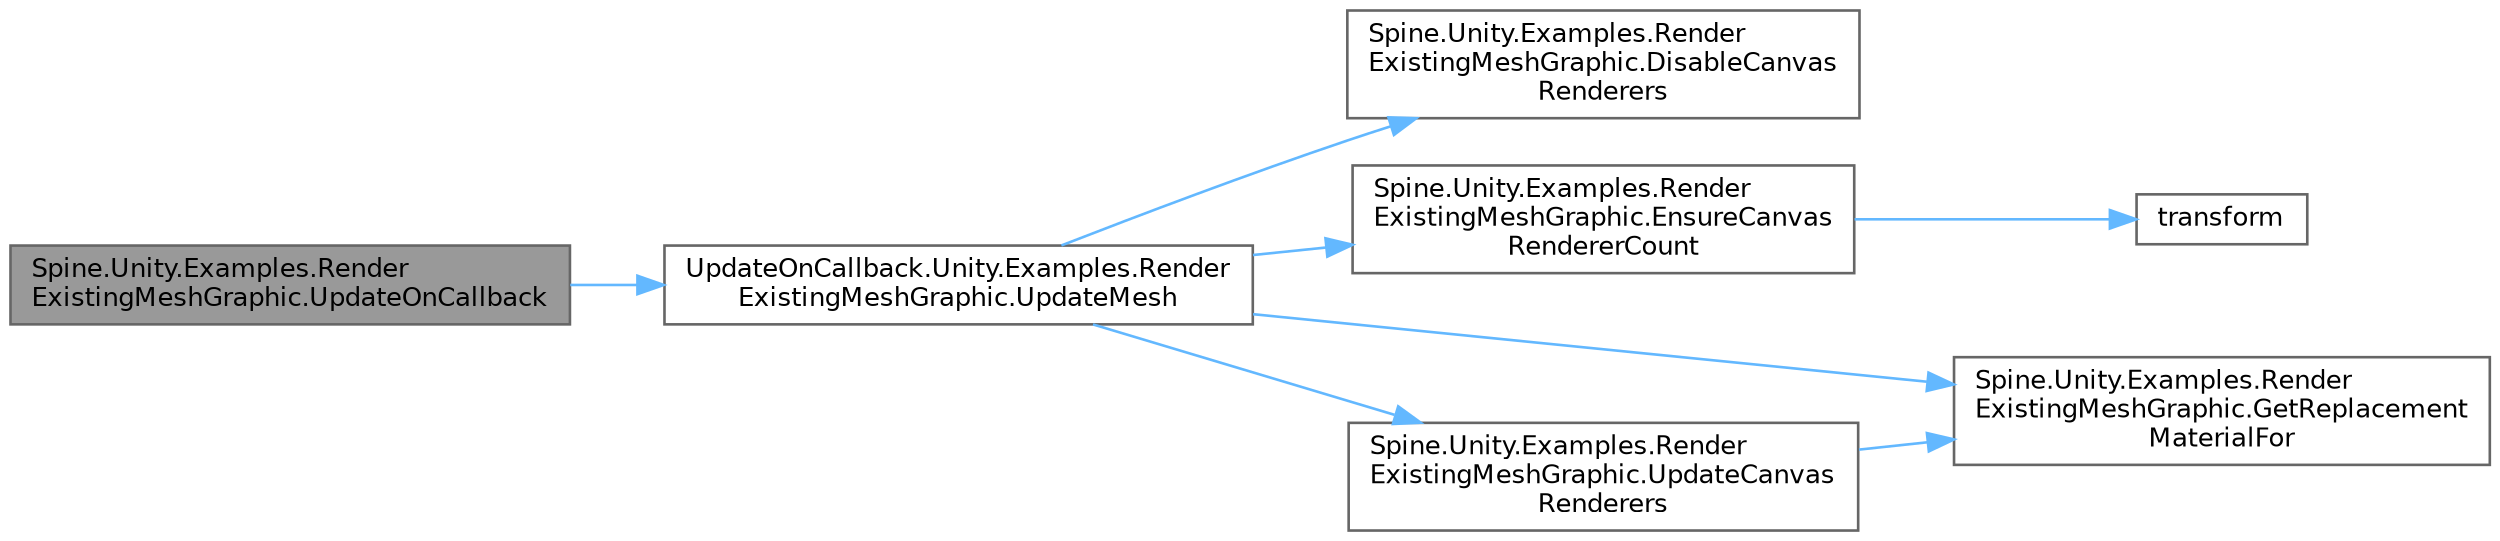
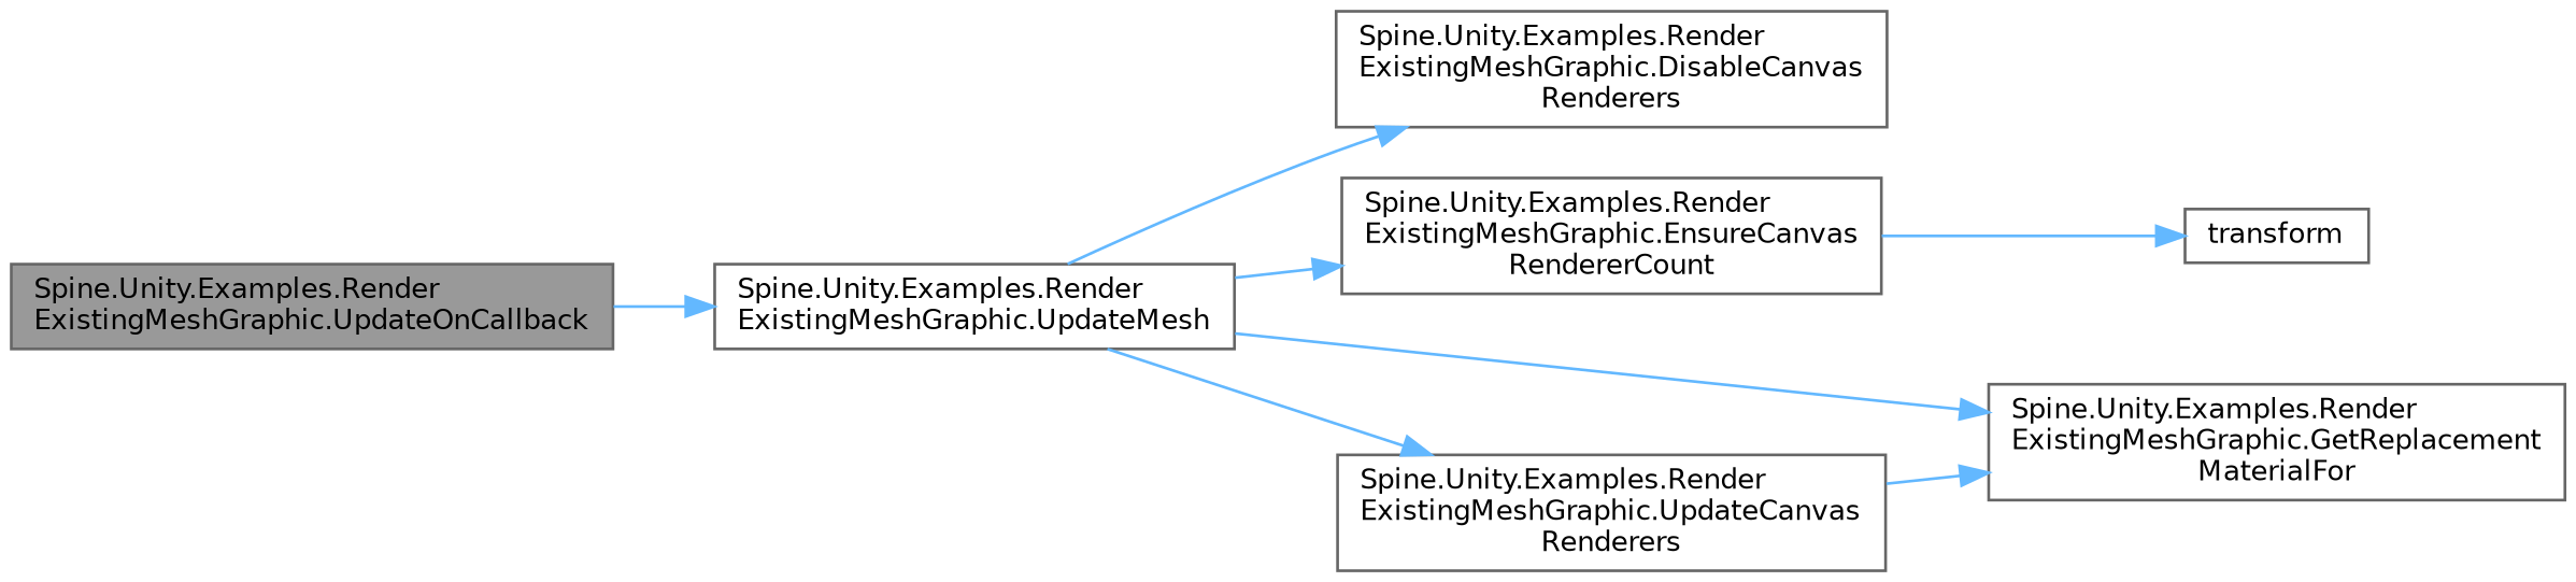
  digraph {
    rankdir=LR
    node [color=grey40 fillcolor=white fontname=Helvetica fontsize=10 shape=box style=filled]
    edge [color=steelblue1 fontname=Helvetica fontsize=10 labelfontname=Helvetica labelfontsize=10 style=solid]
    n1 [color=gray40 fillcolor=grey60 fontcolor=black height=0.2 label="Spine.Unity.Examples.Render\lExistingMeshGraphic.UpdateOnCallback" width=0.4]
-   n2 [height=0.2 label="UpdateOnCallback.Unity.Examples.Render\lExistingMeshGraphic.UpdateMesh" width=0.4]
+   n2 [height=0.2 label="Spine.Unity.Examples.Render\lExistingMeshGraphic.UpdateMesh" width=0.4]
    n3 [height=0.2 label="Spine.Unity.Examples.Render\lExistingMeshGraphic.DisableCanvas\lRenderers" width=0.4]
    n4 [height=0.2 label="Spine.Unity.Examples.Render\lExistingMeshGraphic.EnsureCanvas\lRendererCount" width=0.4]
    n5 [height=0.2 label="Spine.Unity.Examples.Render\lExistingMeshGraphic.GetReplacement\lMaterialFor" width=0.4]
    n6 [height=0.2 label="Spine.Unity.Examples.Render\lExistingMeshGraphic.UpdateCanvas\lRenderers" width=0.4]
    n7 [height=0.2 label=transform width=0.4]
    n1 -> n2
    n2 -> n3
    n2 -> n4
    n2 -> n5
    n2 -> n6
    n4 -> n7
    n6 -> n5
  }
